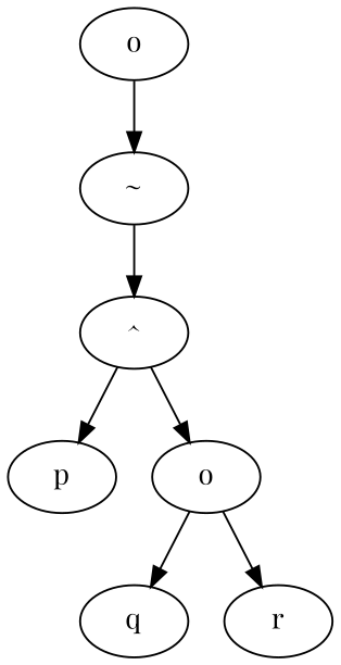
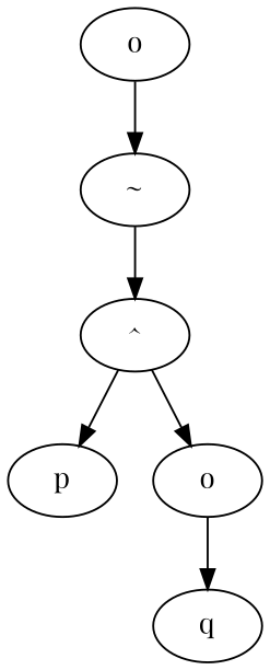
  digraph {
    fontname="Playfair Display"
    node [fontname="Playfair Display"]
    edge [fontname="Playfair Display"]
    n1 [label=o]
    n2 [label="~"]
    n3 [label="^"]
    n4 [label=p]
    n5 [label=o]
    n6 [label=q]
-   n7 [label=r]
    n1 -> n2
    n2 -> n3
    n3 -> n4
    n3 -> n5
    n5 -> n6
-   n5 -> n7
  }
